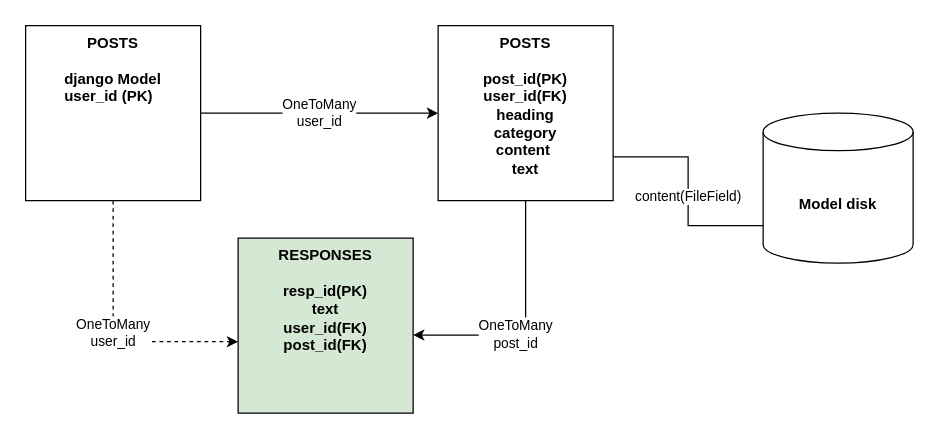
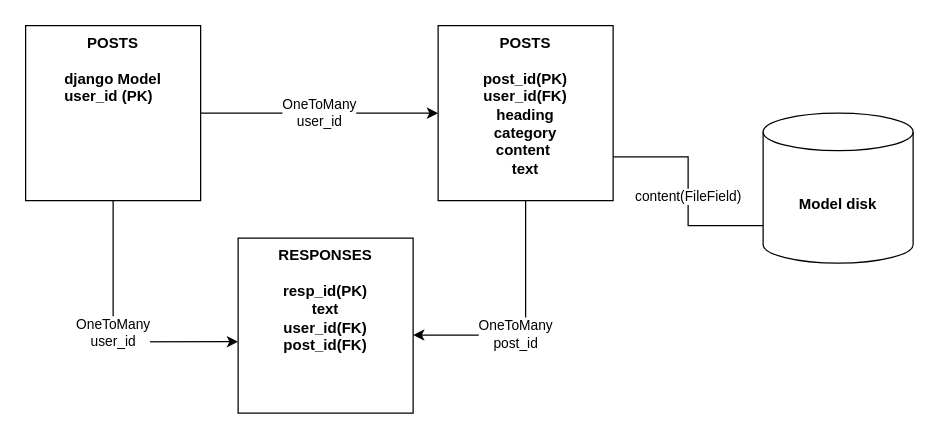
  <mxCell id="0" />
  <mxCell id="1" parent="0" />
  <mxCell id="2" value="OneToMany&lt;br&gt;user_id" style="edgeStyle=orthogonalEdgeStyle;rounded=0;orthogonalLoop=1;jettySize=auto;html=1;exitX=1;exitY=0.5;exitDx=0;exitDy=0;entryX=0;entryY=0.5;entryDx=0;entryDy=0;" edge="1" parent="1" source="4" target="8"><mxGeometry relative="1" as="geometry"><mxPoint as="offset" /></mxGeometry></mxCell>
- <mxCell id="3" value="OneToMany&lt;br&gt;user_id" style="edgeStyle=orthogonalEdgeStyle;rounded=0;orthogonalLoop=1;jettySize=auto;html=1;exitX=0.5;exitY=1;exitDx=0;exitDy=0;entryX=0;entryY=0.592;entryDx=0;entryDy=0;entryPerimeter=0;dashed=1;" edge="1" parent="1" source="4" target="9"><mxGeometry relative="1" as="geometry" /></mxCell>
+ <mxCell id="3" value="OneToMany&lt;br&gt;user_id" style="edgeStyle=orthogonalEdgeStyle;rounded=0;orthogonalLoop=1;jettySize=auto;html=1;exitX=0.5;exitY=1;exitDx=0;exitDy=0;entryX=0;entryY=0.592;entryDx=0;entryDy=0;entryPerimeter=0;" edge="1" parent="1" source="4" target="9"><mxGeometry relative="1" as="geometry" /></mxCell>
  <mxCell id="4" value="&lt;b&gt;POSTS&lt;br&gt;&lt;br&gt;&lt;div style=&quot;text-align: left;&quot;&gt;django Model&lt;/div&gt;&lt;div style=&quot;text-align: left;&quot;&gt;user_id (PK)&lt;/div&gt;&lt;/b&gt;" style="whiteSpace=wrap;html=1;aspect=fixed;align=center;strokeColor=default;verticalAlign=top;" vertex="1" parent="1"><mxGeometry x="20" y="20" width="140" height="140" as="geometry" /></mxCell>
  <mxCell id="5" value="content(FileField)" style="edgeStyle=orthogonalEdgeStyle;rounded=0;orthogonalLoop=1;jettySize=auto;html=1;exitX=1;exitY=0.75;exitDx=0;exitDy=0;entryX=0.083;entryY=0.75;entryDx=0;entryDy=0;entryPerimeter=0;" edge="1" parent="1" source="8" target="10"><mxGeometry relative="1" as="geometry" /></mxCell>
  <mxCell id="6" style="edgeStyle=orthogonalEdgeStyle;rounded=0;orthogonalLoop=1;jettySize=auto;html=1;exitX=0.5;exitY=1;exitDx=0;exitDy=0;entryX=1;entryY=0.554;entryDx=0;entryDy=0;entryPerimeter=0;" edge="1" parent="1" source="8" target="9"><mxGeometry relative="1" as="geometry" /></mxCell>
  <mxCell id="7" value="OneToMany&lt;br&gt;post_id" style="edgeLabel;html=1;align=center;verticalAlign=middle;resizable=0;points=[];" vertex="1" connectable="0" parent="6"><mxGeometry x="0.179" y="-1" relative="1" as="geometry"><mxPoint as="offset" /></mxGeometry></mxCell>
  <mxCell id="8" value="&lt;b&gt;POSTS&lt;br&gt;&lt;br&gt;post_id(PK)&lt;br&gt;&lt;/b&gt;&lt;b style=&quot;border-color: var(--border-color);&quot;&gt;user_id(FK)&lt;/b&gt;&lt;b&gt;&lt;br&gt;heading&lt;br&gt;category&lt;br&gt;content&amp;nbsp;&lt;br&gt;text&lt;br&gt;&lt;br&gt;&lt;/b&gt;" style="whiteSpace=wrap;html=1;aspect=fixed;verticalAlign=top;" vertex="1" parent="1"><mxGeometry x="350" y="20" width="140" height="140" as="geometry" /></mxCell>
- <mxCell id="9" value="&lt;b&gt;RESPONSES&lt;br&gt;&lt;br&gt;resp_id(PK)&lt;br&gt;text&lt;br&gt;user_id(FK)&lt;br&gt;post_id(FK)&lt;br&gt;&lt;br&gt;&lt;br&gt;&lt;/b&gt;" style="whiteSpace=wrap;html=1;aspect=fixed;align=center;verticalAlign=top;fillColor=#d5e8d4;" vertex="1" parent="1"><mxGeometry x="190" y="190" width="140" height="140" as="geometry" /></mxCell>
+ <mxCell id="9" value="&lt;b&gt;RESPONSES&lt;br&gt;&lt;br&gt;resp_id(PK)&lt;br&gt;text&lt;br&gt;user_id(FK)&lt;br&gt;post_id(FK)&lt;br&gt;&lt;br&gt;&lt;br&gt;&lt;/b&gt;" style="whiteSpace=wrap;html=1;aspect=fixed;align=center;verticalAlign=top;" vertex="1" parent="1"><mxGeometry x="190" y="190" width="140" height="140" as="geometry" /></mxCell>
  <mxCell id="10" value="&lt;b&gt;Model disk&lt;br&gt;&lt;/b&gt;" style="shape=cylinder3;whiteSpace=wrap;html=1;boundedLbl=1;backgroundOutline=1;size=15;" vertex="1" parent="1"><mxGeometry x="610" y="90" width="120" height="120" as="geometry" /></mxCell>
